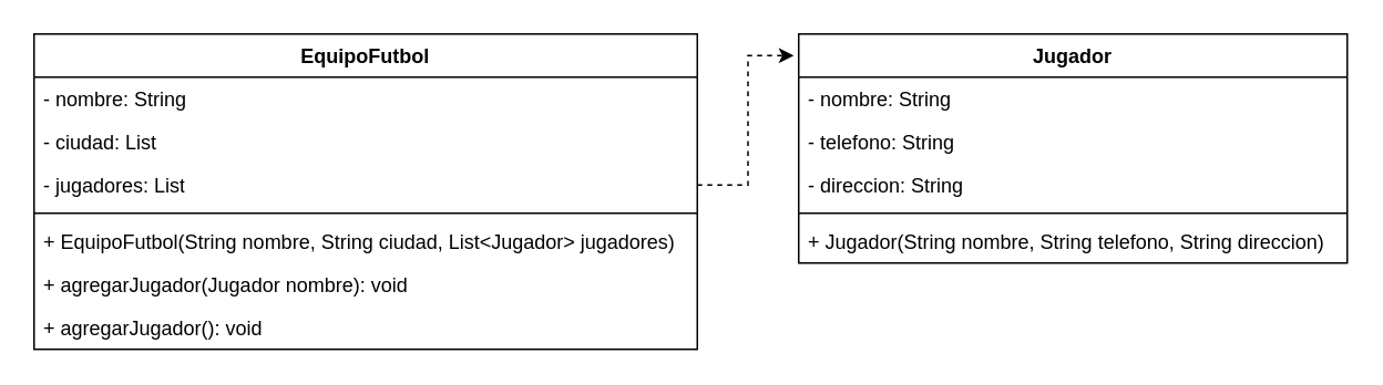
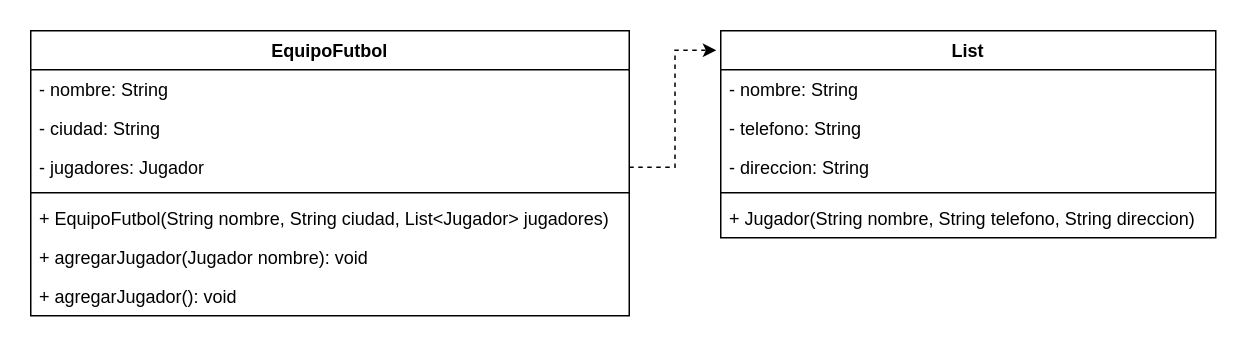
  <mxCell id="0" />
  <mxCell id="1" parent="0" />
  <mxCell id="2" value="EquipoFutbol" style="swimlane;fontStyle=1;align=center;verticalAlign=top;childLayout=stackLayout;horizontal=1;startSize=26;horizontalStack=0;resizeParent=1;resizeParentMax=0;resizeLast=0;collapsible=1;marginBottom=0;whiteSpace=wrap;html=1;" vertex="1" parent="1"><mxGeometry x="20" y="20" width="399" height="190" as="geometry" /></mxCell>
  <mxCell id="3" value="- nombre: String" style="text;strokeColor=none;fillColor=none;align=left;verticalAlign=top;spacingLeft=4;spacingRight=4;overflow=hidden;rotatable=0;points=[[0,0.5],[1,0.5]];portConstraint=eastwest;whiteSpace=wrap;html=1;" vertex="1" parent="2"><mxGeometry y="26" width="399" height="26" as="geometry" /></mxCell>
- <mxCell id="4" value="- ciudad: List" style="text;strokeColor=none;fillColor=none;align=left;verticalAlign=top;spacingLeft=4;spacingRight=4;overflow=hidden;rotatable=0;points=[[0,0.5],[1,0.5]];portConstraint=eastwest;whiteSpace=wrap;html=1;" vertex="1" parent="2"><mxGeometry y="52" width="399" height="26" as="geometry" /></mxCell>
- <mxCell id="5" value="- jugadores: List" style="text;strokeColor=none;fillColor=none;align=left;verticalAlign=top;spacingLeft=4;spacingRight=4;overflow=hidden;rotatable=0;points=[[0,0.5],[1,0.5]];portConstraint=eastwest;whiteSpace=wrap;html=1;" vertex="1" parent="2"><mxGeometry y="78" width="399" height="26" as="geometry" /></mxCell>
+ <mxCell id="4" value="- ciudad: String" style="text;strokeColor=none;fillColor=none;align=left;verticalAlign=top;spacingLeft=4;spacingRight=4;overflow=hidden;rotatable=0;points=[[0,0.5],[1,0.5]];portConstraint=eastwest;whiteSpace=wrap;html=1;" vertex="1" parent="2"><mxGeometry y="52" width="399" height="26" as="geometry" /></mxCell>
+ <mxCell id="5" value="- jugadores: Jugador" style="text;strokeColor=none;fillColor=none;align=left;verticalAlign=top;spacingLeft=4;spacingRight=4;overflow=hidden;rotatable=0;points=[[0,0.5],[1,0.5]];portConstraint=eastwest;whiteSpace=wrap;html=1;" vertex="1" parent="2"><mxGeometry y="78" width="399" height="26" as="geometry" /></mxCell>
  <mxCell id="6" value="" style="line;strokeWidth=1;fillColor=none;align=left;verticalAlign=middle;spacingTop=-1;spacingLeft=3;spacingRight=3;rotatable=0;labelPosition=right;points=[];portConstraint=eastwest;strokeColor=inherit;" vertex="1" parent="2"><mxGeometry y="104" width="399" height="8" as="geometry" /></mxCell>
  <mxCell id="7" value="+ EquipoFutbol(String nombre, String ciudad, List&amp;lt;Jugador&amp;gt; jugadores)" style="text;strokeColor=none;fillColor=none;align=left;verticalAlign=top;spacingLeft=4;spacingRight=4;overflow=hidden;rotatable=0;points=[[0,0.5],[1,0.5]];portConstraint=eastwest;whiteSpace=wrap;html=1;" vertex="1" parent="2"><mxGeometry y="112" width="399" height="26" as="geometry" /></mxCell>
  <mxCell id="8" value="+ agregarJugador(Jugador nombre): void" style="text;strokeColor=none;fillColor=none;align=left;verticalAlign=top;spacingLeft=4;spacingRight=4;overflow=hidden;rotatable=0;points=[[0,0.5],[1,0.5]];portConstraint=eastwest;whiteSpace=wrap;html=1;" vertex="1" parent="2"><mxGeometry y="138" width="399" height="26" as="geometry" /></mxCell>
  <mxCell id="9" value="+ agregarJugador(): void" style="text;strokeColor=none;fillColor=none;align=left;verticalAlign=top;spacingLeft=4;spacingRight=4;overflow=hidden;rotatable=0;points=[[0,0.5],[1,0.5]];portConstraint=eastwest;whiteSpace=wrap;html=1;" vertex="1" parent="2"><mxGeometry y="164" width="399" height="26" as="geometry" /></mxCell>
- <mxCell id="10" value="Jugador" style="swimlane;fontStyle=1;align=center;verticalAlign=top;childLayout=stackLayout;horizontal=1;startSize=26;horizontalStack=0;resizeParent=1;resizeParentMax=0;resizeLast=0;collapsible=1;marginBottom=0;whiteSpace=wrap;html=1;" vertex="1" parent="1"><mxGeometry x="480" y="20" width="330" height="138" as="geometry" /></mxCell>
+ <mxCell id="10" value="List" style="swimlane;fontStyle=1;align=center;verticalAlign=top;childLayout=stackLayout;horizontal=1;startSize=26;horizontalStack=0;resizeParent=1;resizeParentMax=0;resizeLast=0;collapsible=1;marginBottom=0;whiteSpace=wrap;html=1;" vertex="1" parent="1"><mxGeometry x="480" y="20" width="330" height="138" as="geometry" /></mxCell>
  <mxCell id="11" value="- nombre: String" style="text;strokeColor=none;fillColor=none;align=left;verticalAlign=top;spacingLeft=4;spacingRight=4;overflow=hidden;rotatable=0;points=[[0,0.5],[1,0.5]];portConstraint=eastwest;whiteSpace=wrap;html=1;" vertex="1" parent="10"><mxGeometry y="26" width="330" height="26" as="geometry" /></mxCell>
  <mxCell id="12" value="- telefono: String" style="text;strokeColor=none;fillColor=none;align=left;verticalAlign=top;spacingLeft=4;spacingRight=4;overflow=hidden;rotatable=0;points=[[0,0.5],[1,0.5]];portConstraint=eastwest;whiteSpace=wrap;html=1;" vertex="1" parent="10"><mxGeometry y="52" width="330" height="26" as="geometry" /></mxCell>
  <mxCell id="13" value="- direccion: String" style="text;strokeColor=none;fillColor=none;align=left;verticalAlign=top;spacingLeft=4;spacingRight=4;overflow=hidden;rotatable=0;points=[[0,0.5],[1,0.5]];portConstraint=eastwest;whiteSpace=wrap;html=1;" vertex="1" parent="10"><mxGeometry y="78" width="330" height="26" as="geometry" /></mxCell>
  <mxCell id="14" value="" style="line;strokeWidth=1;fillColor=none;align=left;verticalAlign=middle;spacingTop=-1;spacingLeft=3;spacingRight=3;rotatable=0;labelPosition=right;points=[];portConstraint=eastwest;strokeColor=inherit;" vertex="1" parent="10"><mxGeometry y="104" width="330" height="8" as="geometry" /></mxCell>
  <mxCell id="15" value="+ Jugador(String nombre, String telefono, String direccion)" style="text;strokeColor=none;fillColor=none;align=left;verticalAlign=top;spacingLeft=4;spacingRight=4;overflow=hidden;rotatable=0;points=[[0,0.5],[1,0.5]];portConstraint=eastwest;whiteSpace=wrap;html=1;" vertex="1" parent="10"><mxGeometry y="112" width="330" height="26" as="geometry" /></mxCell>
  <mxCell id="16" style="edgeStyle=orthogonalEdgeStyle;rounded=0;orthogonalLoop=1;jettySize=auto;html=1;exitX=1;exitY=0.5;exitDx=0;exitDy=0;entryX=-0.009;entryY=0.094;entryDx=0;entryDy=0;entryPerimeter=0;dashed=1;" edge="1" parent="1" source="5" target="10"><mxGeometry relative="1" as="geometry" /></mxCell>
